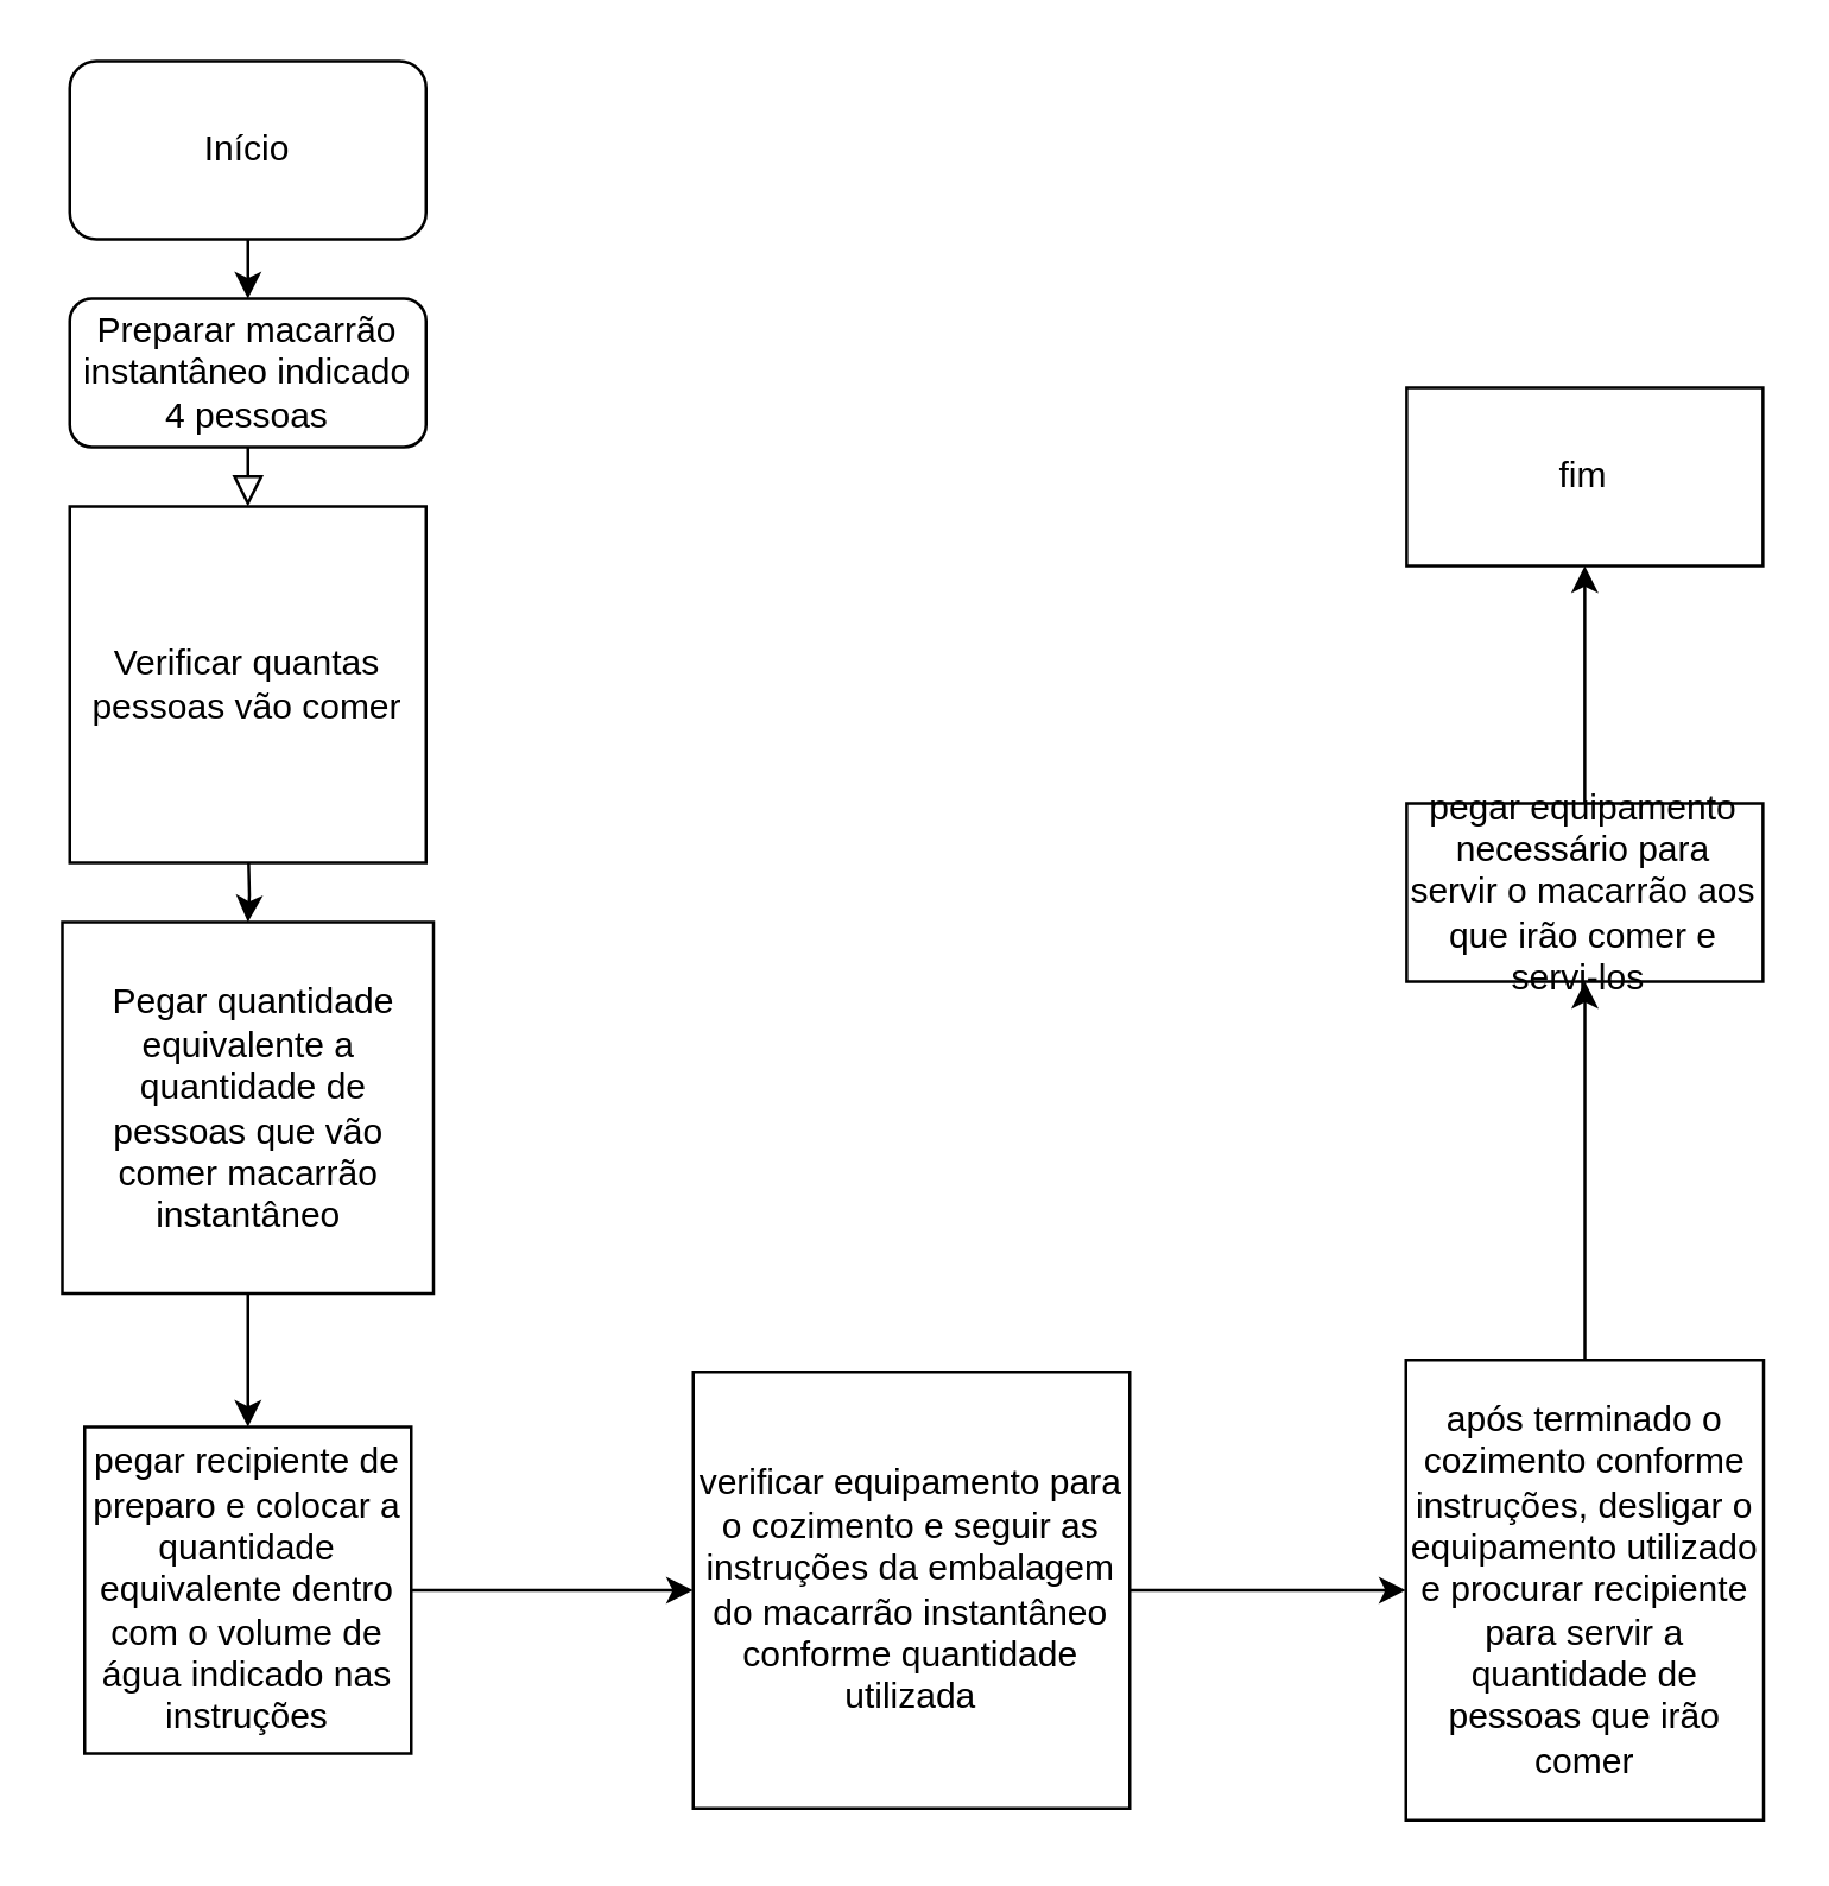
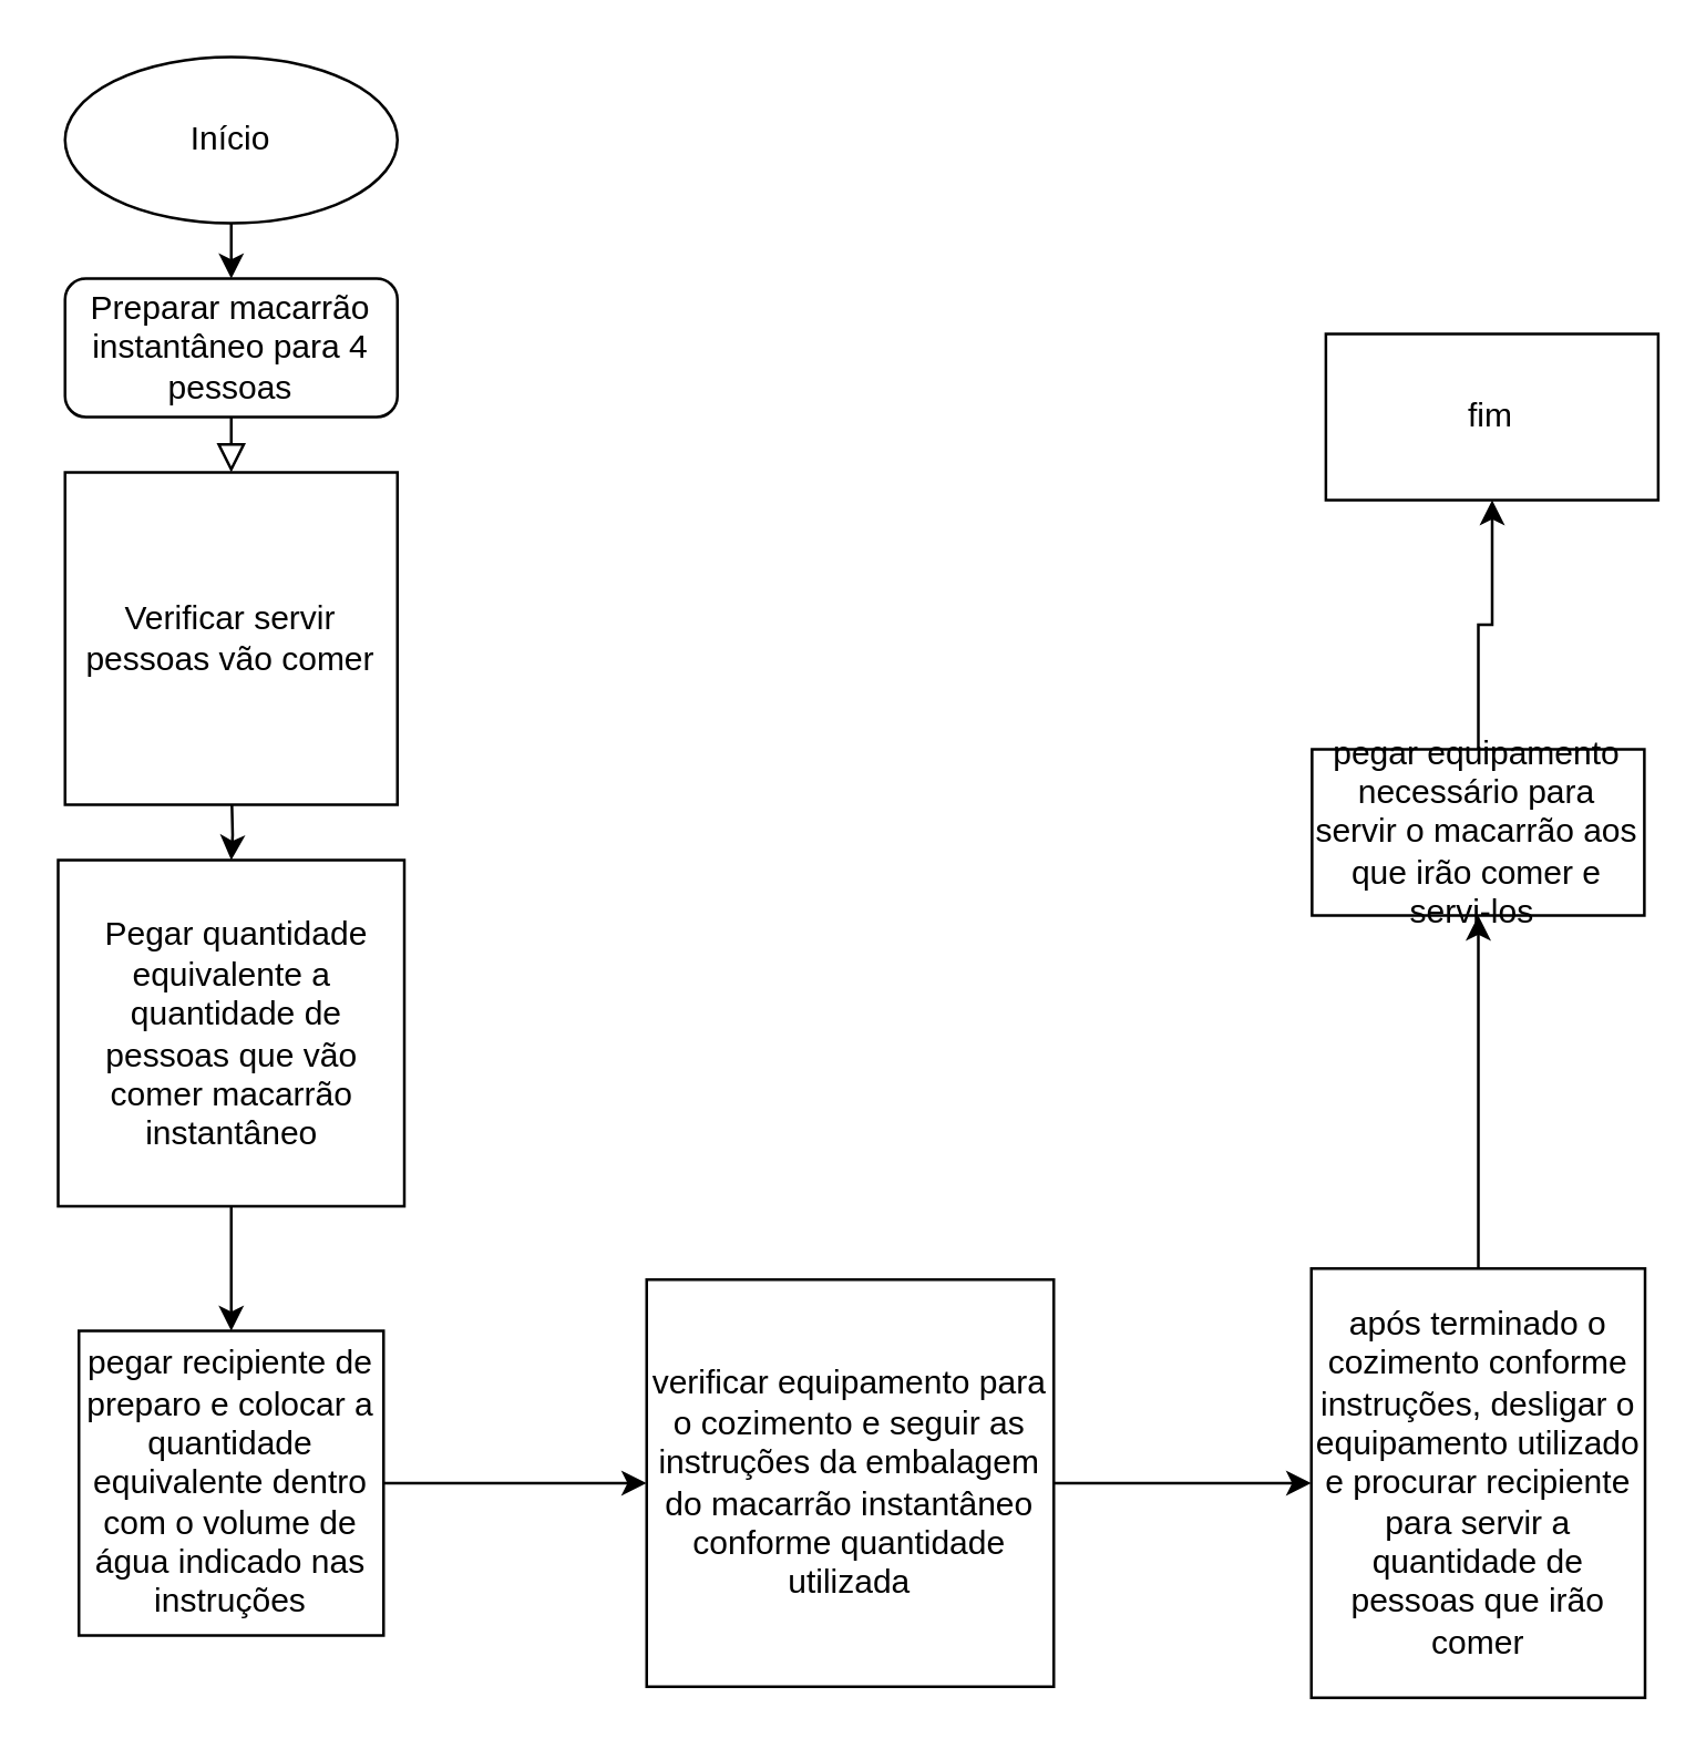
  <mxCell id="0" />
  <mxCell id="1" parent="0" />
  <mxCell id="2" value="" style="rounded=0;html=1;jettySize=auto;orthogonalLoop=1;fontSize=11;endArrow=block;endFill=0;endSize=8;strokeWidth=1;shadow=0;labelBackgroundColor=none;edgeStyle=orthogonalEdgeStyle;" parent="1" source="3" edge="1"><mxGeometry relative="1" as="geometry"><mxPoint x="83" y="170" as="targetPoint" /></mxGeometry></mxCell>
- <mxCell id="3" value="Preparar macarrão instantâneo indicado 4 pessoas" style="rounded=1;whiteSpace=wrap;html=1;fontSize=12;glass=0;strokeWidth=1;shadow=0;" parent="1" vertex="1"><mxGeometry x="23" y="100" width="120" height="50" as="geometry" /></mxCell>
+ <mxCell id="3" value="Preparar macarrão instantâneo para 4 pessoas" style="rounded=1;whiteSpace=wrap;html=1;fontSize=12;glass=0;strokeWidth=1;shadow=0;" parent="1" vertex="1"><mxGeometry x="23" y="100" width="120" height="50" as="geometry" /></mxCell>
  <mxCell id="4" value="" style="edgeStyle=orthogonalEdgeStyle;rounded=0;orthogonalLoop=1;jettySize=auto;html=1;" edge="1" parent="1" target="6"><mxGeometry relative="1" as="geometry"><mxPoint x="83" y="280" as="sourcePoint" /></mxGeometry></mxCell>
  <mxCell id="5" value="" style="edgeStyle=orthogonalEdgeStyle;rounded=0;orthogonalLoop=1;jettySize=auto;html=1;" edge="1" parent="1" source="6" target="9"><mxGeometry relative="1" as="geometry" /></mxCell>
  <mxCell id="6" value="&amp;nbsp;Pegar quantidade equivalente a&lt;br style=&quot;border-color: var(--border-color);&quot;&gt;&amp;nbsp;quantidade de pessoas que vão&lt;br style=&quot;border-color: var(--border-color);&quot;&gt;comer macarrão instantâneo" style="whiteSpace=wrap;html=1;aspect=fixed;" vertex="1" parent="1"><mxGeometry x="20.5" y="310" width="125" height="125" as="geometry" /></mxCell>
- <mxCell id="7" value="Verificar quantas pessoas vão comer" style="whiteSpace=wrap;html=1;aspect=fixed;" vertex="1" parent="1"><mxGeometry x="23" y="170" width="120" height="120" as="geometry" /></mxCell>
+ <mxCell id="7" value="Verificar servir pessoas vão comer" style="whiteSpace=wrap;html=1;aspect=fixed;" vertex="1" parent="1"><mxGeometry x="23" y="170" width="120" height="120" as="geometry" /></mxCell>
  <mxCell id="8" value="" style="edgeStyle=orthogonalEdgeStyle;rounded=0;orthogonalLoop=1;jettySize=auto;html=1;" edge="1" parent="1" source="9" target="11"><mxGeometry relative="1" as="geometry" /></mxCell>
  <mxCell id="9" value="pegar recipiente de preparo e colocar a quantidade equivalente dentro com o volume de água indicado nas instruções" style="whiteSpace=wrap;html=1;aspect=fixed;" vertex="1" parent="1"><mxGeometry x="28" y="480" width="110" height="110" as="geometry" /></mxCell>
  <mxCell id="10" value="" style="edgeStyle=orthogonalEdgeStyle;rounded=0;orthogonalLoop=1;jettySize=auto;html=1;" edge="1" parent="1" source="11" target="13"><mxGeometry relative="1" as="geometry" /></mxCell>
  <mxCell id="11" value="verificar equipamento para o cozimento e seguir as instruções da embalagem do macarrão instantâneo conforme quantidade utilizada" style="whiteSpace=wrap;html=1;aspect=fixed;" vertex="1" parent="1"><mxGeometry x="233" y="461.5" width="147" height="147" as="geometry" /></mxCell>
  <mxCell id="12" value="" style="edgeStyle=orthogonalEdgeStyle;rounded=0;orthogonalLoop=1;jettySize=auto;html=1;" edge="1" parent="1" source="13" target="15"><mxGeometry relative="1" as="geometry" /></mxCell>
  <mxCell id="13" value="após terminado o cozimento conforme instruções, desligar o equipamento utilizado e procurar recipiente para servir a quantidade de pessoas que irão comer" style="whiteSpace=wrap;html=1;" vertex="1" parent="1"><mxGeometry x="473" y="457.5" width="120.5" height="155" as="geometry" /></mxCell>
  <mxCell id="14" value="" style="edgeStyle=orthogonalEdgeStyle;rounded=0;orthogonalLoop=1;jettySize=auto;html=1;" edge="1" parent="1" source="15" target="16"><mxGeometry relative="1" as="geometry" /></mxCell>
  <mxCell id="15" value="pegar equipamento necessário para servir o macarrão aos que irão comer e servi-los&amp;nbsp;" style="whiteSpace=wrap;html=1;" vertex="1" parent="1"><mxGeometry x="473.25" y="270" width="120" height="60" as="geometry" /></mxCell>
- <mxCell id="16" value="fim" style="whiteSpace=wrap;html=1;" vertex="1" parent="1"><mxGeometry x="473.25" y="130" width="120" height="60" as="geometry" /></mxCell>
+ <mxCell id="16" value="fim" style="whiteSpace=wrap;html=1;" vertex="1" parent="1"><mxGeometry x="478.25" y="120" width="120" height="60" as="geometry" /></mxCell>
  <mxCell id="17" value="" style="edgeStyle=orthogonalEdgeStyle;rounded=0;orthogonalLoop=1;jettySize=auto;html=1;" edge="1" parent="1" source="18"><mxGeometry relative="1" as="geometry"><mxPoint x="83" y="100" as="targetPoint" /></mxGeometry></mxCell>
- <mxCell id="18" value="Início" style="rounded=1;whiteSpace=wrap;html=1;" vertex="1" parent="1"><mxGeometry x="23" y="20" width="120" height="60" as="geometry" /></mxCell>
+ <mxCell id="18" value="Início" style="ellipse;whiteSpace=wrap;html=1;" vertex="1" parent="1"><mxGeometry x="23" y="20" width="120" height="60" as="geometry" /></mxCell>
